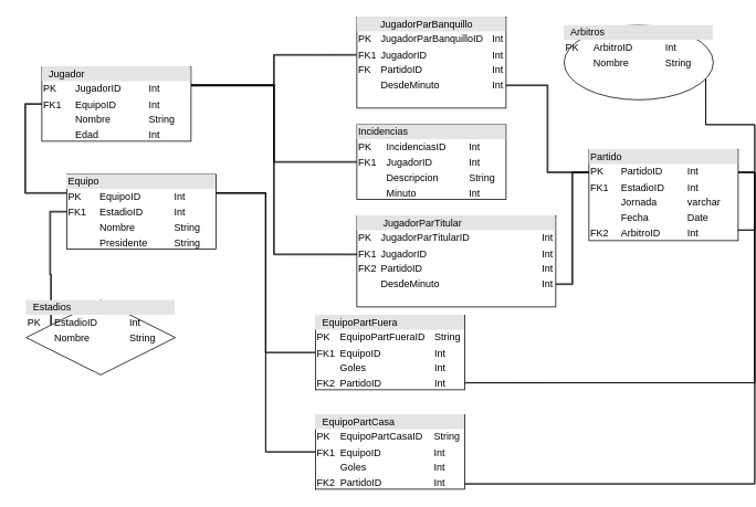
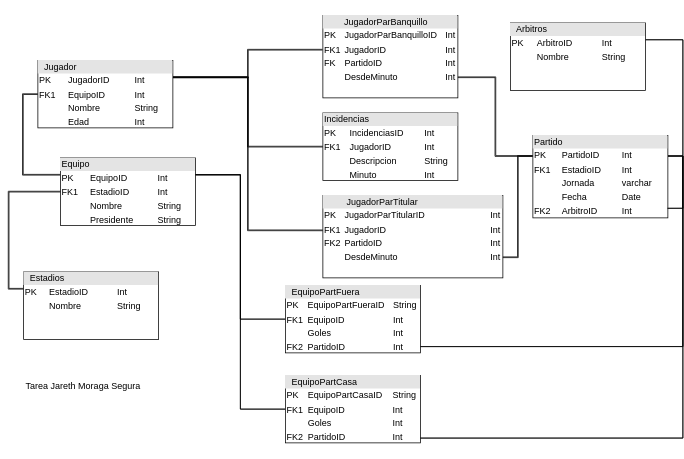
  <mxCell id="0" />
  <mxCell id="1" parent="0" />
  <mxCell id="2" style="edgeStyle=orthogonalEdgeStyle;rounded=0;orthogonalLoop=1;jettySize=auto;html=1;exitX=0;exitY=0.5;exitDx=0;exitDy=0;entryX=0;entryY=0.25;entryDx=0;entryDy=0;shape=link;width=-1;" parent="1" source="6" target="8" edge="1"><mxGeometry relative="1" as="geometry" /></mxCell>
  <mxCell id="3" style="edgeStyle=orthogonalEdgeStyle;rounded=0;orthogonalLoop=1;jettySize=auto;html=1;exitX=1;exitY=0.25;exitDx=0;exitDy=0;entryX=0;entryY=0.5;entryDx=0;entryDy=0;shape=link;width=-1;" parent="1" source="6" target="11" edge="1"><mxGeometry relative="1" as="geometry" /></mxCell>
  <mxCell id="4" style="edgeStyle=orthogonalEdgeStyle;rounded=0;orthogonalLoop=1;jettySize=auto;html=1;exitX=1;exitY=0.25;exitDx=0;exitDy=0;shape=link;width=1;entryX=-0.002;entryY=0.416;entryDx=0;entryDy=0;entryPerimeter=0;" parent="1" source="6" target="12" edge="1"><mxGeometry relative="1" as="geometry"><mxPoint x="400" y="238" as="targetPoint" /></mxGeometry></mxCell>
  <mxCell id="5" style="edgeStyle=orthogonalEdgeStyle;rounded=0;orthogonalLoop=1;jettySize=auto;html=1;exitX=1;exitY=0.25;exitDx=0;exitDy=0;entryX=0;entryY=0.424;entryDx=0;entryDy=0;entryPerimeter=0;shape=link;width=1;" parent="1" source="6" target="13" edge="1"><mxGeometry relative="1" as="geometry" /></mxCell>
  <mxCell id="6" value="&lt;div style=&quot;box-sizing:border-box;width:100%;background:#e4e4e4;padding:2px;&quot;&gt;&lt;span style=&quot;white-space: pre;&quot;&gt; &lt;/span&gt;&lt;span style=&quot;white-space: pre;&quot;&gt; &lt;/span&gt;Jugador&lt;/div&gt;&lt;table style=&quot;width:100%;font-size:1em;&quot; cellpadding=&quot;2&quot; cellspacing=&quot;0&quot;&gt;&lt;tbody&gt;&lt;tr&gt;&lt;td&gt;PK&lt;/td&gt;&lt;td&gt;JugadorID&lt;/td&gt;&lt;td&gt;Int&lt;/td&gt;&lt;/tr&gt;&lt;tr&gt;&lt;td&gt;FK1&lt;/td&gt;&lt;td&gt;EquipoID&lt;/td&gt;&lt;td&gt;Int&lt;/td&gt;&lt;/tr&gt;&lt;tr&gt;&lt;td&gt;&lt;/td&gt;&lt;td&gt;Nombre&lt;br&gt;&lt;/td&gt;&lt;td&gt;String&lt;/td&gt;&lt;/tr&gt;&lt;tr&gt;&lt;td&gt;&lt;br&gt;&lt;/td&gt;&lt;td&gt;Edad&lt;/td&gt;&lt;td&gt;Int&lt;/td&gt;&lt;/tr&gt;&lt;/tbody&gt;&lt;/table&gt;" style="verticalAlign=top;align=left;overflow=fill;html=1;whiteSpace=wrap;labelBackgroundColor=none;" parent="1" vertex="1"><mxGeometry x="50" y="80" width="180" height="90" as="geometry" /></mxCell>
  <mxCell id="7" style="edgeStyle=orthogonalEdgeStyle;rounded=0;orthogonalLoop=1;jettySize=auto;html=1;exitX=1;exitY=0.25;exitDx=0;exitDy=0;entryX=0;entryY=0.5;entryDx=0;entryDy=0;shape=link;width=0;" parent="1" source="8" target="19" edge="1"><mxGeometry relative="1" as="geometry" /></mxCell>
  <mxCell id="8" value="&lt;div style=&quot;box-sizing:border-box;width:100%;background:#e4e4e4;padding:2px;&quot;&gt;&lt;span style=&quot;&quot;&gt; &lt;/span&gt;&lt;span style=&quot;&quot;&gt; &lt;/span&gt;Equipo&lt;/div&gt;&lt;table style=&quot;width:100%;font-size:1em;&quot; cellpadding=&quot;2&quot; cellspacing=&quot;0&quot;&gt;&lt;tbody&gt;&lt;tr&gt;&lt;td&gt;PK&lt;/td&gt;&lt;td&gt;EquipoID&lt;/td&gt;&lt;td&gt;Int&lt;/td&gt;&lt;/tr&gt;&lt;tr&gt;&lt;td&gt;FK1&lt;/td&gt;&lt;td&gt;EstadioID&lt;/td&gt;&lt;td&gt;Int&lt;/td&gt;&lt;/tr&gt;&lt;tr&gt;&lt;td&gt;&lt;br&gt;&lt;/td&gt;&lt;td&gt;Nombre&lt;br&gt;&lt;/td&gt;&lt;td&gt;String&lt;/td&gt;&lt;/tr&gt;&lt;tr&gt;&lt;td&gt;&lt;br&gt;&lt;/td&gt;&lt;td&gt;Presidente&lt;br&gt;&lt;/td&gt;&lt;td&gt;String&lt;/td&gt;&lt;/tr&gt;&lt;/tbody&gt;&lt;/table&gt;" style="verticalAlign=top;align=left;overflow=fill;html=1;whiteSpace=wrap;" parent="1" vertex="1"><mxGeometry x="80" y="210" width="180" height="90" as="geometry" /></mxCell>
  <mxCell id="9" style="edgeStyle=orthogonalEdgeStyle;rounded=0;orthogonalLoop=1;jettySize=auto;html=1;exitX=0;exitY=0.25;exitDx=0;exitDy=0;entryX=0;entryY=0.5;entryDx=0;entryDy=0;shape=link;width=-1;" parent="1" source="10" target="8" edge="1"><mxGeometry relative="1" as="geometry" /></mxCell>
- <mxCell id="10" value="&lt;div style=&quot;box-sizing:border-box;width:100%;background:#e4e4e4;padding:2px;&quot;&gt;&lt;span style=&quot;white-space: pre;&quot;&gt; &lt;/span&gt;&lt;span style=&quot;white-space: pre;&quot;&gt; &lt;/span&gt;Estadios&lt;/div&gt;&lt;table style=&quot;width:100%;font-size:1em;&quot; cellpadding=&quot;2&quot; cellspacing=&quot;0&quot;&gt;&lt;tbody&gt;&lt;tr&gt;&lt;td&gt;PK&lt;/td&gt;&lt;td&gt;EstadioID&lt;/td&gt;&lt;td&gt;Int&lt;/td&gt;&lt;/tr&gt;&lt;tr&gt;&lt;td&gt;&lt;br&gt;&lt;/td&gt;&lt;td&gt;Nombre&lt;/td&gt;&lt;td&gt;String&lt;/td&gt;&lt;/tr&gt;&lt;tr&gt;&lt;td&gt;&lt;/td&gt;&lt;td&gt;&lt;br&gt;&lt;/td&gt;&lt;td&gt;&lt;br&gt;&lt;/td&gt;&lt;/tr&gt;&lt;/tbody&gt;&lt;/table&gt;" style="rhombus;verticalAlign=top;align=left;overflow=fill;html=1;whiteSpace=wrap;" parent="1" vertex="1"><mxGeometry x="31" y="362" width="180" height="90" as="geometry" /></mxCell>
+ <mxCell id="10" value="&lt;div style=&quot;box-sizing:border-box;width:100%;background:#e4e4e4;padding:2px;&quot;&gt;&lt;span style=&quot;white-space: pre;&quot;&gt; &lt;/span&gt;&lt;span style=&quot;white-space: pre;&quot;&gt; &lt;/span&gt;Estadios&lt;/div&gt;&lt;table style=&quot;width:100%;font-size:1em;&quot; cellpadding=&quot;2&quot; cellspacing=&quot;0&quot;&gt;&lt;tbody&gt;&lt;tr&gt;&lt;td&gt;PK&lt;/td&gt;&lt;td&gt;EstadioID&lt;/td&gt;&lt;td&gt;Int&lt;/td&gt;&lt;/tr&gt;&lt;tr&gt;&lt;td&gt;&lt;br&gt;&lt;/td&gt;&lt;td&gt;Nombre&lt;/td&gt;&lt;td&gt;String&lt;/td&gt;&lt;/tr&gt;&lt;tr&gt;&lt;td&gt;&lt;/td&gt;&lt;td&gt;&lt;br&gt;&lt;/td&gt;&lt;td&gt;&lt;br&gt;&lt;/td&gt;&lt;/tr&gt;&lt;/tbody&gt;&lt;/table&gt;" style="verticalAlign=top;align=left;overflow=fill;html=1;whiteSpace=wrap;" parent="1" vertex="1"><mxGeometry x="31" y="362" width="180" height="90" as="geometry" /></mxCell>
  <mxCell id="11" value="&lt;div style=&quot;box-sizing:border-box;width:100%;background:#e4e4e4;padding:2px;&quot;&gt;&lt;span style=&quot;&quot;&gt; &lt;span style=&quot;&quot;&gt; &lt;span style=&quot;&quot;&gt; &lt;/span&gt;&lt;/span&gt;&lt;/span&gt;Incidencias&lt;/div&gt;&lt;table style=&quot;width:100%;font-size:1em;&quot; cellpadding=&quot;2&quot; cellspacing=&quot;0&quot;&gt;&lt;tbody&gt;&lt;tr&gt;&lt;td&gt;PK&lt;/td&gt;&lt;td&gt;IncidenciasID&lt;/td&gt;&lt;td&gt;Int&lt;/td&gt;&lt;/tr&gt;&lt;tr&gt;&lt;td&gt;FK1&lt;/td&gt;&lt;td&gt;JugadorID&lt;/td&gt;&lt;td&gt;Int&lt;/td&gt;&lt;/tr&gt;&lt;tr&gt;&lt;td&gt;&lt;br&gt;&lt;/td&gt;&lt;td&gt;Descripcion&lt;br&gt;&lt;/td&gt;&lt;td&gt;String&lt;/td&gt;&lt;/tr&gt;&lt;tr&gt;&lt;td&gt;&lt;br&gt;&lt;/td&gt;&lt;td&gt;Minuto&lt;br&gt;&lt;/td&gt;&lt;td&gt;Int&lt;/td&gt;&lt;/tr&gt;&lt;/tbody&gt;&lt;/table&gt;" style="verticalAlign=top;align=left;overflow=fill;html=1;whiteSpace=wrap;" parent="1" vertex="1"><mxGeometry x="430" y="150" width="180" height="90" as="geometry" /></mxCell>
  <mxCell id="12" value="&lt;div style=&quot;box-sizing:border-box;width:100%;background:#e4e4e4;padding:2px;&quot;&gt;&lt;span style=&quot;&quot;&gt; &lt;/span&gt;&amp;nbsp; &amp;nbsp; &amp;nbsp; &amp;nbsp; JugadorParBanquillo&lt;/div&gt;&lt;table style=&quot;width:100%;font-size:1em;&quot; cellpadding=&quot;2&quot; cellspacing=&quot;0&quot;&gt;&lt;tbody&gt;&lt;tr&gt;&lt;td&gt;PK&lt;/td&gt;&lt;td&gt;JugadorParBanquilloID&lt;/td&gt;&lt;td&gt;Int&lt;/td&gt;&lt;/tr&gt;&lt;tr&gt;&lt;td&gt;FK1&lt;/td&gt;&lt;td&gt;JugadorID&lt;/td&gt;&lt;td&gt;Int&lt;/td&gt;&lt;/tr&gt;&lt;tr&gt;&lt;td&gt;FK&lt;/td&gt;&lt;td&gt;PartidoID&lt;/td&gt;&lt;td&gt;Int&lt;/td&gt;&lt;/tr&gt;&lt;tr&gt;&lt;td&gt;&lt;br&gt;&lt;/td&gt;&lt;td&gt;DesdeMinuto&lt;/td&gt;&lt;td&gt;Int&lt;/td&gt;&lt;/tr&gt;&lt;/tbody&gt;&lt;/table&gt;" style="verticalAlign=top;align=left;overflow=fill;html=1;whiteSpace=wrap;" parent="1" vertex="1"><mxGeometry x="430" y="20" width="180" height="110" as="geometry" /></mxCell>
  <mxCell id="13" value="&lt;div style=&quot;box-sizing:border-box;width:100%;background:#e4e4e4;padding:2px;&quot;&gt;&lt;span style=&quot;&quot;&gt; &lt;/span&gt;&amp;nbsp; &amp;nbsp; &amp;nbsp; &amp;nbsp; &amp;nbsp;JugadorParTitular&lt;/div&gt;&lt;table style=&quot;width:100%;font-size:1em;&quot; cellpadding=&quot;2&quot; cellspacing=&quot;0&quot;&gt;&lt;tbody&gt;&lt;tr&gt;&lt;td&gt;PK&lt;/td&gt;&lt;td&gt;JugadorParTitularID&lt;/td&gt;&lt;td&gt;Int&lt;/td&gt;&lt;/tr&gt;&lt;tr&gt;&lt;td&gt;FK1&lt;/td&gt;&lt;td&gt;JugadorID&lt;/td&gt;&lt;td&gt;Int&lt;/td&gt;&lt;/tr&gt;&lt;tr&gt;&lt;td&gt;FK2&lt;/td&gt;&lt;td&gt;PartidoID&lt;br&gt;&lt;table style=&quot;border-color: var(--border-color); font-size: 1em; width: 180px;&quot; cellpadding=&quot;2&quot; cellspacing=&quot;0&quot;&gt;&lt;tbody style=&quot;border-color: var(--border-color);&quot;&gt;&lt;/tbody&gt;&lt;/table&gt;&lt;/td&gt;&lt;td&gt;Int&lt;/td&gt;&lt;/tr&gt;&lt;tr&gt;&lt;td&gt;&lt;br&gt;&lt;/td&gt;&lt;td&gt;DesdeMinuto&lt;/td&gt;&lt;td&gt;Int&lt;/td&gt;&lt;/tr&gt;&lt;/tbody&gt;&lt;/table&gt;" style="verticalAlign=top;align=left;overflow=fill;html=1;whiteSpace=wrap;" parent="1" vertex="1"><mxGeometry x="430" y="260" width="240" height="110" as="geometry" /></mxCell>
  <mxCell id="14" style="edgeStyle=orthogonalEdgeStyle;rounded=0;orthogonalLoop=1;jettySize=auto;html=1;exitX=0;exitY=0.25;exitDx=0;exitDy=0;entryX=1;entryY=0.75;entryDx=0;entryDy=0;shape=link;width=-1;" parent="1" source="18" target="12" edge="1"><mxGeometry relative="1" as="geometry" /></mxCell>
  <mxCell id="15" style="edgeStyle=orthogonalEdgeStyle;rounded=0;orthogonalLoop=1;jettySize=auto;html=1;exitX=0;exitY=0.25;exitDx=0;exitDy=0;entryX=1;entryY=0.75;entryDx=0;entryDy=0;shape=link;width=-1;" parent="1" source="18" target="13" edge="1"><mxGeometry relative="1" as="geometry" /></mxCell>
  <mxCell id="16" style="edgeStyle=orthogonalEdgeStyle;rounded=0;orthogonalLoop=1;jettySize=auto;html=1;exitX=1;exitY=0.25;exitDx=0;exitDy=0;entryX=0.998;entryY=0.907;entryDx=0;entryDy=0;entryPerimeter=0;shape=link;width=0;" parent="1" source="18" target="21" edge="1"><mxGeometry relative="1" as="geometry" /></mxCell>
  <mxCell id="17" style="edgeStyle=orthogonalEdgeStyle;rounded=0;orthogonalLoop=1;jettySize=auto;html=1;exitX=1;exitY=0.25;exitDx=0;exitDy=0;entryX=0.998;entryY=0.929;entryDx=0;entryDy=0;entryPerimeter=0;shape=link;width=0;" parent="1" source="18" target="19" edge="1"><mxGeometry relative="1" as="geometry" /></mxCell>
  <mxCell id="18" value="&lt;div style=&quot;box-sizing:border-box;width:100%;background:#e4e4e4;padding:2px;&quot;&gt;&lt;span style=&quot;&quot;&gt; &lt;/span&gt;&lt;span style=&quot;&quot;&gt; &lt;/span&gt;Partido&lt;/div&gt;&lt;table style=&quot;width:100%;font-size:1em;&quot; cellpadding=&quot;2&quot; cellspacing=&quot;0&quot;&gt;&lt;tbody&gt;&lt;tr&gt;&lt;td&gt;PK&lt;/td&gt;&lt;td&gt;PartidoID&lt;/td&gt;&lt;td&gt;Int&lt;/td&gt;&lt;/tr&gt;&lt;tr&gt;&lt;td&gt;FK1&lt;/td&gt;&lt;td&gt;EstadioID&lt;/td&gt;&lt;td&gt;Int&lt;/td&gt;&lt;/tr&gt;&lt;tr&gt;&lt;td&gt;&lt;br&gt;&lt;/td&gt;&lt;td&gt;Jornada&lt;/td&gt;&lt;td&gt;varchar&lt;/td&gt;&lt;/tr&gt;&lt;tr&gt;&lt;td&gt;&lt;br&gt;&lt;/td&gt;&lt;td&gt;Fecha&lt;/td&gt;&lt;td&gt;Date&lt;/td&gt;&lt;/tr&gt;&lt;tr&gt;&lt;td&gt;FK2&lt;/td&gt;&lt;td&gt;ArbitroID&lt;/td&gt;&lt;td&gt;Int&lt;/td&gt;&lt;/tr&gt;&lt;/tbody&gt;&lt;/table&gt;" style="verticalAlign=top;align=left;overflow=fill;html=1;whiteSpace=wrap;" parent="1" vertex="1"><mxGeometry x="710" y="180" width="180" height="110" as="geometry" /></mxCell>
  <mxCell id="19" value="&lt;div style=&quot;box-sizing:border-box;width:100%;background:#e4e4e4;padding:2px;&quot;&gt;&lt;span style=&quot;white-space: pre;&quot;&gt; &lt;/span&gt;&lt;span style=&quot;white-space: pre;&quot;&gt; &lt;/span&gt;EquipoPartCasa&lt;br&gt;&lt;/div&gt;&lt;table style=&quot;width:100%;font-size:1em;&quot; cellpadding=&quot;2&quot; cellspacing=&quot;0&quot;&gt;&lt;tbody&gt;&lt;tr&gt;&lt;td&gt;PK&lt;/td&gt;&lt;td&gt;EquipoPartCasaID&lt;/td&gt;&lt;td&gt;String&lt;/td&gt;&lt;/tr&gt;&lt;tr&gt;&lt;td&gt;FK1&lt;/td&gt;&lt;td&gt;EquipoID&lt;/td&gt;&lt;td&gt;Int&lt;/td&gt;&lt;/tr&gt;&lt;tr&gt;&lt;td&gt;&lt;br&gt;&lt;/td&gt;&lt;td&gt;Goles&lt;/td&gt;&lt;td&gt;Int&lt;/td&gt;&lt;/tr&gt;&lt;tr&gt;&lt;td&gt;FK2&lt;/td&gt;&lt;td&gt;PartidoID&lt;/td&gt;&lt;td&gt;Int&lt;/td&gt;&lt;/tr&gt;&lt;tr&gt;&lt;td&gt;&lt;br&gt;&lt;/td&gt;&lt;td&gt;&lt;br&gt;&lt;/td&gt;&lt;td&gt;&lt;br&gt;&lt;/td&gt;&lt;/tr&gt;&lt;tr&gt;&lt;td&gt;&lt;br&gt;&lt;/td&gt;&lt;td&gt;&lt;br&gt;&lt;/td&gt;&lt;td&gt;&lt;br&gt;&lt;/td&gt;&lt;/tr&gt;&lt;tr&gt;&lt;td&gt;&lt;br&gt;&lt;/td&gt;&lt;td&gt;&lt;br&gt;&lt;/td&gt;&lt;td&gt;&lt;br&gt;&lt;/td&gt;&lt;/tr&gt;&lt;/tbody&gt;&lt;/table&gt;" style="verticalAlign=top;align=left;overflow=fill;html=1;whiteSpace=wrap;" parent="1" vertex="1"><mxGeometry x="380" y="500" width="180" height="90" as="geometry" /></mxCell>
  <mxCell id="20" style="edgeStyle=orthogonalEdgeStyle;rounded=0;orthogonalLoop=1;jettySize=auto;html=1;exitX=0;exitY=0.5;exitDx=0;exitDy=0;entryX=1;entryY=0.25;entryDx=0;entryDy=0;shape=link;width=0;" parent="1" source="21" target="8" edge="1"><mxGeometry relative="1" as="geometry" /></mxCell>
  <mxCell id="21" value="&lt;div style=&quot;box-sizing:border-box;width:100%;background:#e4e4e4;padding:2px;&quot;&gt;&lt;span style=&quot;white-space: pre;&quot;&gt; &lt;/span&gt;&lt;span style=&quot;white-space: pre;&quot;&gt; &lt;/span&gt;EquipoPartFuera&lt;br&gt;&lt;/div&gt;&lt;table style=&quot;width:100%;font-size:1em;&quot; cellpadding=&quot;2&quot; cellspacing=&quot;0&quot;&gt;&lt;tbody&gt;&lt;tr&gt;&lt;td&gt;PK&lt;/td&gt;&lt;td&gt;EquipoPartFueraID&lt;/td&gt;&lt;td&gt;String&lt;/td&gt;&lt;/tr&gt;&lt;tr&gt;&lt;td&gt;FK1&lt;/td&gt;&lt;td&gt;EquipoID&lt;/td&gt;&lt;td&gt;Int&lt;/td&gt;&lt;/tr&gt;&lt;tr&gt;&lt;td&gt;&lt;br&gt;&lt;/td&gt;&lt;td&gt;Goles&lt;/td&gt;&lt;td&gt;Int&lt;/td&gt;&lt;/tr&gt;&lt;tr&gt;&lt;td&gt;FK2&lt;/td&gt;&lt;td&gt;PartidoID&lt;/td&gt;&lt;td&gt;Int&lt;/td&gt;&lt;/tr&gt;&lt;tr&gt;&lt;td&gt;&lt;br&gt;&lt;/td&gt;&lt;td&gt;&lt;br&gt;&lt;/td&gt;&lt;td&gt;&lt;br&gt;&lt;/td&gt;&lt;/tr&gt;&lt;tr&gt;&lt;td&gt;&lt;br&gt;&lt;/td&gt;&lt;td&gt;&lt;br&gt;&lt;/td&gt;&lt;td&gt;&lt;br&gt;&lt;/td&gt;&lt;/tr&gt;&lt;tr&gt;&lt;td&gt;&lt;br&gt;&lt;/td&gt;&lt;td&gt;&lt;br&gt;&lt;/td&gt;&lt;td&gt;&lt;br&gt;&lt;/td&gt;&lt;/tr&gt;&lt;/tbody&gt;&lt;/table&gt;" style="verticalAlign=top;align=left;overflow=fill;html=1;whiteSpace=wrap;" parent="1" vertex="1"><mxGeometry x="380" y="380" width="180" height="90" as="geometry" /></mxCell>
  <mxCell id="22" style="edgeStyle=orthogonalEdgeStyle;rounded=0;orthogonalLoop=1;jettySize=auto;html=1;exitX=1;exitY=0.25;exitDx=0;exitDy=0;entryX=0.998;entryY=0.884;entryDx=0;entryDy=0;entryPerimeter=0;shape=link;width=0;" parent="1" source="23" target="18" edge="1"><mxGeometry relative="1" as="geometry" /></mxCell>
- <mxCell id="23" value="&lt;div style=&quot;box-sizing:border-box;width:100%;background:#e4e4e4;padding:2px;&quot;&gt;&lt;span style=&quot;white-space: pre;&quot;&gt; &lt;/span&gt;&lt;span style=&quot;white-space: pre;&quot;&gt; &lt;/span&gt;Arbitros&lt;/div&gt;&lt;table style=&quot;width:100%;font-size:1em;&quot; cellpadding=&quot;2&quot; cellspacing=&quot;0&quot;&gt;&lt;tbody&gt;&lt;tr&gt;&lt;td&gt;PK&lt;/td&gt;&lt;td&gt;ArbitroID&lt;/td&gt;&lt;td&gt;Int&lt;/td&gt;&lt;/tr&gt;&lt;tr&gt;&lt;td&gt;&lt;br&gt;&lt;/td&gt;&lt;td&gt;Nombre&lt;/td&gt;&lt;td&gt;String&lt;/td&gt;&lt;/tr&gt;&lt;tr&gt;&lt;td&gt;&lt;/td&gt;&lt;td&gt;&lt;br&gt;&lt;/td&gt;&lt;td&gt;&lt;br&gt;&lt;/td&gt;&lt;/tr&gt;&lt;/tbody&gt;&lt;/table&gt;" style="ellipse;verticalAlign=top;align=left;overflow=fill;html=1;whiteSpace=wrap;" parent="1" vertex="1"><mxGeometry x="680" y="30" width="180" height="90" as="geometry" /></mxCell>
+ <mxCell id="23" value="&lt;div style=&quot;box-sizing:border-box;width:100%;background:#e4e4e4;padding:2px;&quot;&gt;&lt;span style=&quot;white-space: pre;&quot;&gt; &lt;/span&gt;&lt;span style=&quot;white-space: pre;&quot;&gt; &lt;/span&gt;Arbitros&lt;/div&gt;&lt;table style=&quot;width:100%;font-size:1em;&quot; cellpadding=&quot;2&quot; cellspacing=&quot;0&quot;&gt;&lt;tbody&gt;&lt;tr&gt;&lt;td&gt;PK&lt;/td&gt;&lt;td&gt;ArbitroID&lt;/td&gt;&lt;td&gt;Int&lt;/td&gt;&lt;/tr&gt;&lt;tr&gt;&lt;td&gt;&lt;br&gt;&lt;/td&gt;&lt;td&gt;Nombre&lt;/td&gt;&lt;td&gt;String&lt;/td&gt;&lt;/tr&gt;&lt;tr&gt;&lt;td&gt;&lt;/td&gt;&lt;td&gt;&lt;br&gt;&lt;/td&gt;&lt;td&gt;&lt;br&gt;&lt;/td&gt;&lt;/tr&gt;&lt;/tbody&gt;&lt;/table&gt;" style="verticalAlign=top;align=left;overflow=fill;html=1;whiteSpace=wrap;" parent="1" vertex="1"><mxGeometry x="680" y="30" width="180" height="90" as="geometry" /></mxCell>
+ <mxCell id="24" value="Tarea Jareth Moraga Segura" style="text;html=1;align=center;verticalAlign=middle;resizable=0;points=[];autosize=1;strokeColor=none;fillColor=none;" parent="1" vertex="1"><mxGeometry x="20" y="500" width="180" height="30" as="geometry" /></mxCell>
